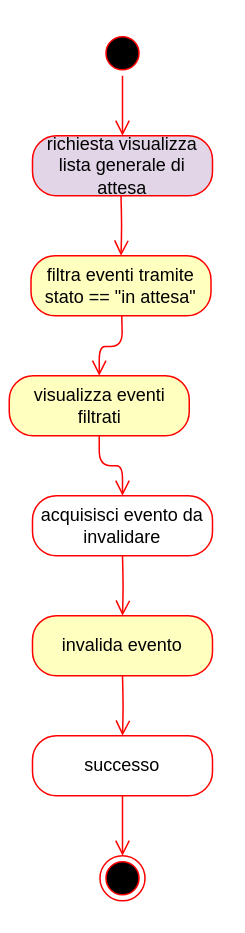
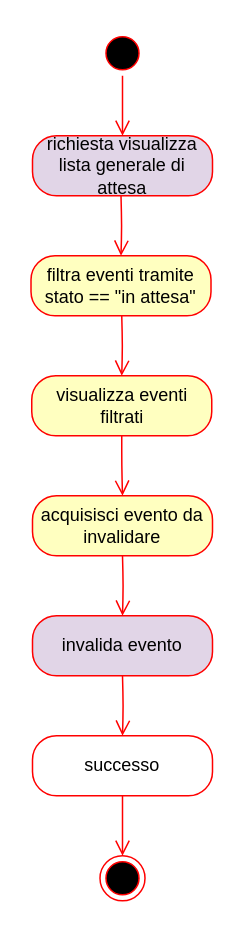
  <mxCell id="0" />
  <mxCell id="1" parent="0" />
  <mxCell id="2" value="" style="ellipse;html=1;shape=startState;fillColor=#000000;strokeColor=#ff0000;" vertex="1" parent="1"><mxGeometry x="66" y="20" width="30" height="30" as="geometry" /></mxCell>
  <mxCell id="3" value="" style="edgeStyle=orthogonalEdgeStyle;html=1;verticalAlign=bottom;endArrow=open;endSize=8;strokeColor=#ff0000;entryX=0.5;entryY=0;entryDx=0;entryDy=0;" edge="1" parent="1" source="2" target="4"><mxGeometry relative="1" as="geometry"><mxPoint x="81" y="100" as="targetPoint" /></mxGeometry></mxCell>
  <mxCell id="4" value="richiesta visualizza lista generale di attesa" style="rounded=1;whiteSpace=wrap;html=1;arcSize=40;fontColor=#000000;fillColor=#e1d5e7;strokeColor=#ff0000;" vertex="1" parent="1"><mxGeometry x="21" y="90" width="120" height="40" as="geometry" /></mxCell>
  <mxCell id="5" value="" style="edgeStyle=orthogonalEdgeStyle;html=1;verticalAlign=bottom;endArrow=open;endSize=8;strokeColor=#ff0000;entryX=0.5;entryY=0;entryDx=0;entryDy=0;" edge="1" parent="1" target="6"><mxGeometry relative="1" as="geometry"><mxPoint x="126" y="200" as="targetPoint" /><mxPoint x="80" y="130" as="sourcePoint" /></mxGeometry></mxCell>
  <mxCell id="6" value="filtra eventi tramite stato == &quot;in attesa&quot;" style="rounded=1;whiteSpace=wrap;html=1;arcSize=40;fontColor=#000000;fillColor=#ffffc0;strokeColor=#ff0000;" vertex="1" parent="1"><mxGeometry x="20" y="170" width="120" height="40" as="geometry" /></mxCell>
  <mxCell id="7" value="" style="edgeStyle=orthogonalEdgeStyle;html=1;verticalAlign=bottom;endArrow=open;endSize=8;strokeColor=#ff0000;entryX=0.5;entryY=0;entryDx=0;entryDy=0;" edge="1" parent="1" target="8"><mxGeometry relative="1" as="geometry"><mxPoint x="126.5" y="280" as="targetPoint" /><mxPoint x="80.5" y="210" as="sourcePoint" /></mxGeometry></mxCell>
- <mxCell id="8" value="visualizza eventi filtrati" style="rounded=1;whiteSpace=wrap;html=1;arcSize=40;fontColor=#000000;fillColor=#ffffc0;strokeColor=#ff0000;" vertex="1" parent="1"><mxGeometry x="5.5" y="250" width="120" height="40" as="geometry" /></mxCell>
+ <mxCell id="8" value="visualizza eventi filtrati" style="rounded=1;whiteSpace=wrap;html=1;arcSize=40;fontColor=#000000;fillColor=#ffffc0;strokeColor=#ff0000;" vertex="1" parent="1"><mxGeometry x="20.5" y="250" width="120" height="40" as="geometry" /></mxCell>
  <mxCell id="9" value="" style="ellipse;html=1;shape=endState;fillColor=#000000;strokeColor=#ff0000;" vertex="1" parent="1"><mxGeometry x="66" y="570" width="30" height="30" as="geometry" /></mxCell>
  <mxCell id="10" value="" style="edgeStyle=orthogonalEdgeStyle;html=1;verticalAlign=bottom;endArrow=open;endSize=8;strokeColor=#ff0000;exitX=0.5;exitY=1;exitDx=0;exitDy=0;entryX=0.5;entryY=0;entryDx=0;entryDy=0;" edge="1" parent="1" source="15" target="9"><mxGeometry relative="1" as="geometry"><mxPoint x="81.5" y="570" as="targetPoint" /><mxPoint x="-162.5" y="770" as="sourcePoint" /></mxGeometry></mxCell>
- <mxCell id="11" value="acquisisci evento da invalidare" style="rounded=1;whiteSpace=wrap;html=1;arcSize=40;fontColor=#000000;fillColor=#ffffff;strokeColor=#ff0000;" vertex="1" parent="1"><mxGeometry x="21" y="330" width="120" height="40" as="geometry" /></mxCell>
+ <mxCell id="11" value="acquisisci evento da invalidare" style="rounded=1;whiteSpace=wrap;html=1;arcSize=40;fontColor=#000000;fillColor=#ffffc0;strokeColor=#ff0000;" vertex="1" parent="1"><mxGeometry x="21" y="330" width="120" height="40" as="geometry" /></mxCell>
  <mxCell id="12" value="" style="edgeStyle=orthogonalEdgeStyle;html=1;verticalAlign=bottom;endArrow=open;endSize=8;strokeColor=#ff0000;entryX=0.5;entryY=0;entryDx=0;entryDy=0;" edge="1" parent="1" target="13"><mxGeometry relative="1" as="geometry"><mxPoint x="127" y="440" as="targetPoint" /><mxPoint x="81" y="370" as="sourcePoint" /></mxGeometry></mxCell>
- <mxCell id="13" value="invalida evento" style="rounded=1;whiteSpace=wrap;html=1;arcSize=40;fontColor=#000000;fillColor=#ffffc0;strokeColor=#ff0000;" vertex="1" parent="1"><mxGeometry x="21" y="410" width="120" height="40" as="geometry" /></mxCell>
+ <mxCell id="13" value="invalida evento" style="rounded=1;whiteSpace=wrap;html=1;arcSize=40;fontColor=#000000;fillColor=#e1d5e7;strokeColor=#ff0000;" vertex="1" parent="1"><mxGeometry x="21" y="410" width="120" height="40" as="geometry" /></mxCell>
  <mxCell id="14" value="" style="edgeStyle=orthogonalEdgeStyle;html=1;verticalAlign=bottom;endArrow=open;endSize=8;strokeColor=#ff0000;entryX=0.5;entryY=0;entryDx=0;entryDy=0;" edge="1" parent="1" target="15"><mxGeometry relative="1" as="geometry"><mxPoint x="127" y="520" as="targetPoint" /><mxPoint x="81" y="450" as="sourcePoint" /></mxGeometry></mxCell>
  <mxCell id="15" value="successo" style="rounded=1;whiteSpace=wrap;html=1;arcSize=40;fontColor=#000000;fillColor=#ffffff;strokeColor=#ff0000;" vertex="1" parent="1"><mxGeometry x="21" y="490" width="120" height="40" as="geometry" /></mxCell>
  <mxCell id="16" value="" style="edgeStyle=orthogonalEdgeStyle;html=1;verticalAlign=bottom;endArrow=open;endSize=8;strokeColor=#ff0000;entryX=0.5;entryY=0;entryDx=0;entryDy=0;exitX=0.5;exitY=1;exitDx=0;exitDy=0;" edge="1" parent="1" source="8" target="11"><mxGeometry relative="1" as="geometry"><mxPoint x="90.5" y="260" as="targetPoint" /><mxPoint x="90.5" y="220" as="sourcePoint" /></mxGeometry></mxCell>
